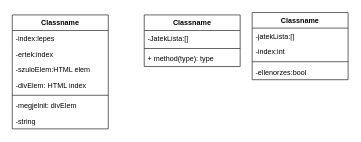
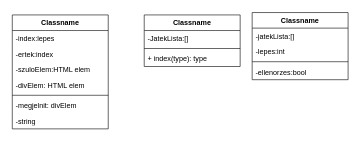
  <mxCell id="0" />
  <mxCell id="1" parent="0" />
  <mxCell id="2" value="Classname" style="swimlane;fontStyle=1;align=center;verticalAlign=top;childLayout=stackLayout;horizontal=1;startSize=26;horizontalStack=0;resizeParent=1;resizeParentMax=0;resizeLast=0;collapsible=1;marginBottom=0;whiteSpace=wrap;html=1;" vertex="1" parent="1"><mxGeometry x="20" y="24" width="160" height="190" as="geometry" /></mxCell>
  <mxCell id="3" value="-index:lepes" style="text;strokeColor=none;fillColor=none;align=left;verticalAlign=top;spacingLeft=4;spacingRight=4;overflow=hidden;rotatable=0;points=[[0,0.5],[1,0.5]];portConstraint=eastwest;whiteSpace=wrap;html=1;" vertex="1" parent="2"><mxGeometry y="26" width="160" height="26" as="geometry" /></mxCell>
  <mxCell id="4" value="-ertek:index" style="text;strokeColor=none;fillColor=none;align=left;verticalAlign=top;spacingLeft=4;spacingRight=4;overflow=hidden;rotatable=0;points=[[0,0.5],[1,0.5]];portConstraint=eastwest;whiteSpace=wrap;html=1;" vertex="1" parent="2"><mxGeometry y="52" width="160" height="26" as="geometry" /></mxCell>
  <mxCell id="5" value="-szuloElem:HTML elem" style="text;strokeColor=none;fillColor=none;align=left;verticalAlign=top;spacingLeft=4;spacingRight=4;overflow=hidden;rotatable=0;points=[[0,0.5],[1,0.5]];portConstraint=eastwest;whiteSpace=wrap;html=1;" vertex="1" parent="2"><mxGeometry y="78" width="160" height="26" as="geometry" /></mxCell>
- <mxCell id="6" value="-divElem: HTML index" style="text;strokeColor=none;fillColor=none;align=left;verticalAlign=top;spacingLeft=4;spacingRight=4;overflow=hidden;rotatable=0;points=[[0,0.5],[1,0.5]];portConstraint=eastwest;whiteSpace=wrap;html=1;" vertex="1" parent="2"><mxGeometry y="104" width="160" height="26" as="geometry" /></mxCell>
+ <mxCell id="6" value="-divElem: HTML elem" style="text;strokeColor=none;fillColor=none;align=left;verticalAlign=top;spacingLeft=4;spacingRight=4;overflow=hidden;rotatable=0;points=[[0,0.5],[1,0.5]];portConstraint=eastwest;whiteSpace=wrap;html=1;" vertex="1" parent="2"><mxGeometry y="104" width="160" height="26" as="geometry" /></mxCell>
  <mxCell id="7" value="" style="line;strokeWidth=1;fillColor=none;align=left;verticalAlign=middle;spacingTop=-1;spacingLeft=3;spacingRight=3;rotatable=0;labelPosition=right;points=[];portConstraint=eastwest;strokeColor=inherit;" vertex="1" parent="2"><mxGeometry y="130" width="160" height="8" as="geometry" /></mxCell>
  <mxCell id="8" value="-megjelnit: divElem" style="text;strokeColor=none;fillColor=none;align=left;verticalAlign=top;spacingLeft=4;spacingRight=4;overflow=hidden;rotatable=0;points=[[0,0.5],[1,0.5]];portConstraint=eastwest;whiteSpace=wrap;html=1;" vertex="1" parent="2"><mxGeometry y="138" width="160" height="26" as="geometry" /></mxCell>
  <mxCell id="9" value="-string" style="text;strokeColor=none;fillColor=none;align=left;verticalAlign=top;spacingLeft=4;spacingRight=4;overflow=hidden;rotatable=0;points=[[0,0.5],[1,0.5]];portConstraint=eastwest;whiteSpace=wrap;html=1;" vertex="1" parent="2"><mxGeometry y="164" width="160" height="26" as="geometry" /></mxCell>
  <mxCell id="10" value="Classname" style="swimlane;fontStyle=1;align=center;verticalAlign=top;childLayout=stackLayout;horizontal=1;startSize=26;horizontalStack=0;resizeParent=1;resizeParentMax=0;resizeLast=0;collapsible=1;marginBottom=0;whiteSpace=wrap;html=1;" vertex="1" parent="1"><mxGeometry x="240" y="24" width="160" height="86" as="geometry" /></mxCell>
  <mxCell id="11" value="-JatekLista:[]" style="text;strokeColor=none;fillColor=none;align=left;verticalAlign=top;spacingLeft=4;spacingRight=4;overflow=hidden;rotatable=0;points=[[0,0.5],[1,0.5]];portConstraint=eastwest;whiteSpace=wrap;html=1;" vertex="1" parent="10"><mxGeometry y="26" width="160" height="26" as="geometry" /></mxCell>
  <mxCell id="12" value="" style="line;strokeWidth=1;fillColor=none;align=left;verticalAlign=middle;spacingTop=-1;spacingLeft=3;spacingRight=3;rotatable=0;labelPosition=right;points=[];portConstraint=eastwest;strokeColor=inherit;" vertex="1" parent="10"><mxGeometry y="52" width="160" height="8" as="geometry" /></mxCell>
- <mxCell id="13" value="+ method(type): type" style="text;strokeColor=none;fillColor=none;align=left;verticalAlign=top;spacingLeft=4;spacingRight=4;overflow=hidden;rotatable=0;points=[[0,0.5],[1,0.5]];portConstraint=eastwest;whiteSpace=wrap;html=1;" vertex="1" parent="10"><mxGeometry y="60" width="160" height="26" as="geometry" /></mxCell>
+ <mxCell id="13" value="+ index(type): type" style="text;strokeColor=none;fillColor=none;align=left;verticalAlign=top;spacingLeft=4;spacingRight=4;overflow=hidden;rotatable=0;points=[[0,0.5],[1,0.5]];portConstraint=eastwest;whiteSpace=wrap;html=1;" vertex="1" parent="10"><mxGeometry y="60" width="160" height="26" as="geometry" /></mxCell>
  <mxCell id="14" value="Classname" style="swimlane;fontStyle=1;align=center;verticalAlign=top;childLayout=stackLayout;horizontal=1;startSize=26;horizontalStack=0;resizeParent=1;resizeParentMax=0;resizeLast=0;collapsible=1;marginBottom=0;whiteSpace=wrap;html=1;" vertex="1" parent="1"><mxGeometry x="420" y="20" width="160" height="112" as="geometry" /></mxCell>
  <mxCell id="15" value="-jatekLista:[]" style="text;strokeColor=none;fillColor=none;align=left;verticalAlign=top;spacingLeft=4;spacingRight=4;overflow=hidden;rotatable=0;points=[[0,0.5],[1,0.5]];portConstraint=eastwest;whiteSpace=wrap;html=1;" vertex="1" parent="14"><mxGeometry y="26" width="160" height="26" as="geometry" /></mxCell>
- <mxCell id="16" value="-index:int" style="text;strokeColor=none;fillColor=none;align=left;verticalAlign=top;spacingLeft=4;spacingRight=4;overflow=hidden;rotatable=0;points=[[0,0.5],[1,0.5]];portConstraint=eastwest;whiteSpace=wrap;html=1;" vertex="1" parent="14"><mxGeometry y="52" width="160" height="26" as="geometry" /></mxCell>
+ <mxCell id="16" value="-lepes:int" style="text;strokeColor=none;fillColor=none;align=left;verticalAlign=top;spacingLeft=4;spacingRight=4;overflow=hidden;rotatable=0;points=[[0,0.5],[1,0.5]];portConstraint=eastwest;whiteSpace=wrap;html=1;" vertex="1" parent="14"><mxGeometry y="52" width="160" height="26" as="geometry" /></mxCell>
  <mxCell id="17" value="" style="line;strokeWidth=1;fillColor=none;align=left;verticalAlign=middle;spacingTop=-1;spacingLeft=3;spacingRight=3;rotatable=0;labelPosition=right;points=[];portConstraint=eastwest;strokeColor=inherit;" vertex="1" parent="14"><mxGeometry y="78" width="160" height="8" as="geometry" /></mxCell>
  <mxCell id="18" value="-ellenorzes:bool" style="text;strokeColor=none;fillColor=none;align=left;verticalAlign=top;spacingLeft=4;spacingRight=4;overflow=hidden;rotatable=0;points=[[0,0.5],[1,0.5]];portConstraint=eastwest;whiteSpace=wrap;html=1;" vertex="1" parent="14"><mxGeometry y="86" width="160" height="26" as="geometry" /></mxCell>
